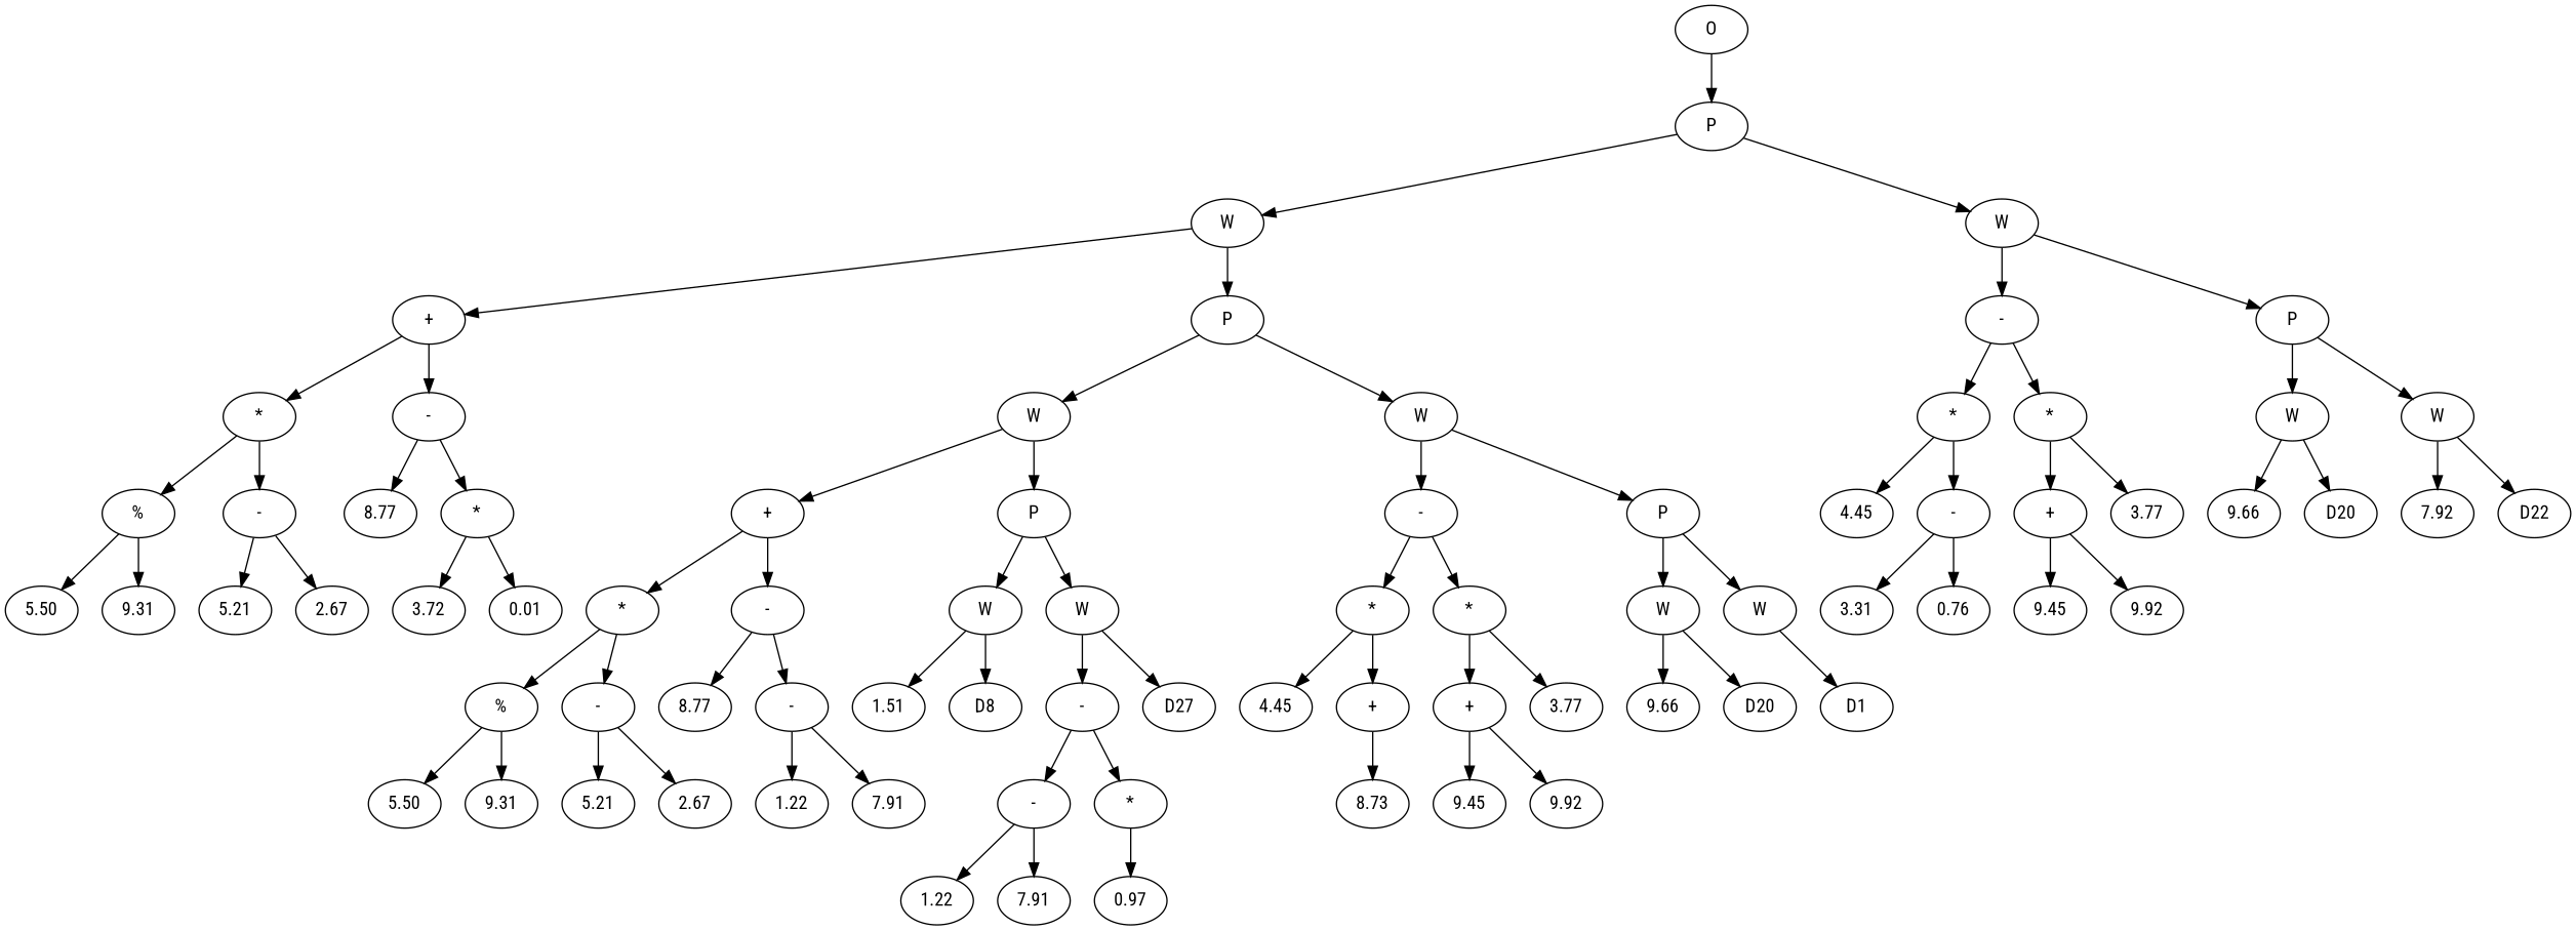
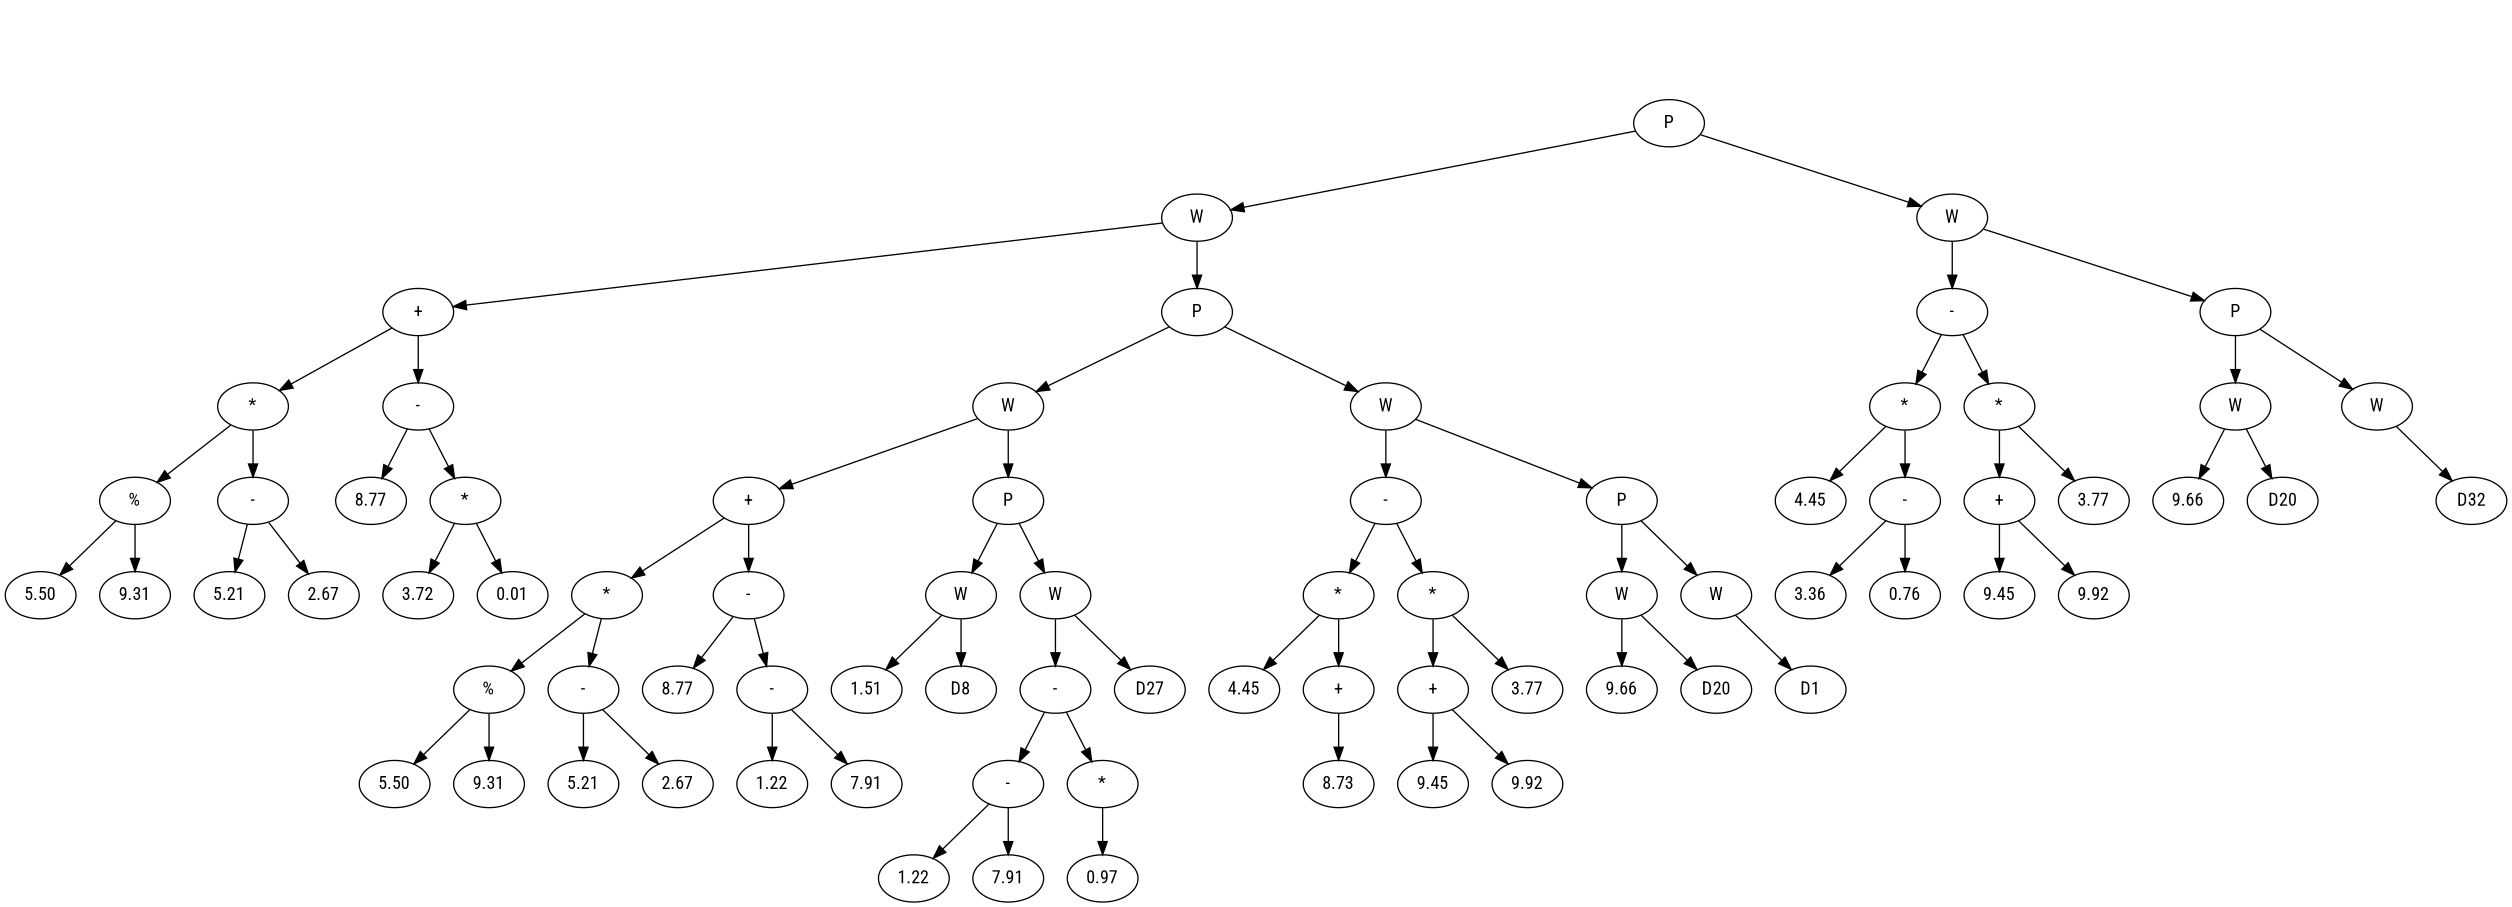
  digraph {
    fontname="Roboto Condensed"
    node [fontname="Roboto Condensed"]
    edge [fontname="Roboto Condensed"]
-   n1 [label=O]
    n2 [label=P]
    n3 [label=W]
    n4 [label=W]
    n5 [label="+"]
    n6 [label=P]
    n7 [label="-"]
    n8 [label=P]
    n9 [label="*"]
    n10 [label="-"]
    n11 [label=W]
    n12 [label=W]
    n13 [label="%"]
    n14 [label="-"]
    n15 [label=8.77]
    n16 [label="*"]
    n17 [label=5.50]
    n18 [label=9.31]
    n19 [label=5.21]
    n20 [label=2.67]
    n21 [label=3.72]
    n22 [label=0.01]
    n23 [label="+"]
    n24 [label=P]
    n25 [label="-"]
    n26 [label=P]
    n27 [label="*"]
    n28 [label="-"]
    n29 [label=W]
    n30 [label=W]
    n31 [label="%"]
    n32 [label="-"]
    n33 [label=8.77]
    n34 [label="-"]
    n35 [label=5.50]
    n36 [label=9.31]
    n37 [label=5.21]
    n38 [label=2.67]
    n39 [label=1.22]
    n40 [label=7.91]
    n41 [label=1.51]
    n42 [label=D8]
    n43 [label="-"]
    n44 [label=D27]
    n45 [label="-"]
    n46 [label="*"]
    n47 [label=1.22]
    n48 [label=7.91]
    n49 [label=0.97]
    n50 [label="*"]
    n51 [label="*"]
    n52 [label=W]
    n53 [label=W]
    n54 [label=4.45]
    n55 [label="+"]
    n56 [label="+"]
    n57 [label=3.77]
    n58 [label=8.73]
    n59 [label=9.45]
    n60 [label=9.92]
    n61 [label=9.66]
    n62 [label=D20]
    n63 [label=D1]
    n64 [label="*"]
    n65 [label="*"]
    n66 [label=W]
    n67 [label=W]
    n68 [label=4.45]
    n69 [label="-"]
    n70 [label="+"]
    n71 [label=3.77]
-   n72 [label=3.31]
+   n72 [label=3.36]
    n73 [label=0.76]
    n74 [label=9.45]
    n75 [label=9.92]
    n76 [label=9.66]
    n77 [label=D20]
-   n78 [label=7.92]
-   n79 [label=D22]
-   n1 -> n2
+   n79 [label=D32]
    n2 -> n3
    n2 -> n4
    n3 -> n5
    n3 -> n6
    n4 -> n7
    n4 -> n8
    n5 -> n9
    n5 -> n10
    n6 -> n11
    n6 -> n12
    n7 -> n64
    n7 -> n65
    n8 -> n66
    n8 -> n67
    n9 -> n13
    n9 -> n14
    n10 -> n15
    n10 -> n16
    n11 -> n23
    n11 -> n24
    n12 -> n25
    n12 -> n26
    n13 -> n17
    n13 -> n18
    n14 -> n19
    n14 -> n20
    n16 -> n21
    n16 -> n22
    n23 -> n27
    n23 -> n28
    n24 -> n29
    n24 -> n30
    n25 -> n50
    n25 -> n51
    n26 -> n52
    n26 -> n53
    n27 -> n31
    n27 -> n32
    n28 -> n33
    n28 -> n34
    n29 -> n41
    n29 -> n42
    n30 -> n43
    n30 -> n44
    n31 -> n35
    n31 -> n36
    n32 -> n37
    n32 -> n38
    n34 -> n39
    n34 -> n40
    n43 -> n45
    n43 -> n46
    n45 -> n47
    n45 -> n48
    n46 -> n49
    n50 -> n54
    n50 -> n55
    n51 -> n56
    n51 -> n57
    n52 -> n61
    n52 -> n62
    n53 -> n63
    n55 -> n58
    n56 -> n59
    n56 -> n60
    n64 -> n68
    n64 -> n69
    n65 -> n70
    n65 -> n71
    n66 -> n76
    n66 -> n77
-   n67 -> n78
    n67 -> n79
    n69 -> n72
    n69 -> n73
    n70 -> n74
    n70 -> n75
  }
